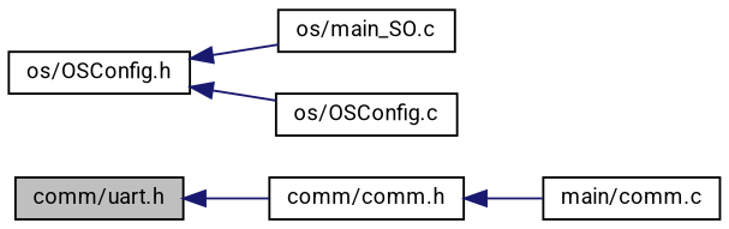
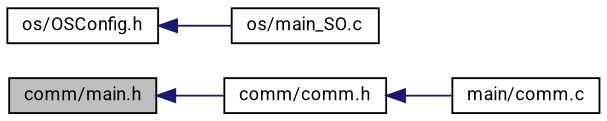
  digraph {
    fontname=Roboto
    rankdir=LR
    node [color=black fillcolor=white fontname=Roboto fontsize=10 shape=record style=filled]
    edge [color=midnightblue dir=back fontname=Roboto fontsize=10 labelfontname=Helvetica labelfontsize=10 style=solid]
-   n1 [fillcolor=grey75 fontcolor=black height=0.2 label="comm/uart.h" width=0.4]
+   n1 [fillcolor=grey75 fontcolor=black height=0.2 label="comm/main.h" width=0.4]
    n2 [height=0.2 label="comm/comm.h" width=0.4]
    n3 [height=0.2 label="main/comm.c" width=0.4]
    n4 [height=0.2 label="os/OSConfig.h" width=0.4]
    n5 [height=0.2 label="os/main_SO.c" width=0.4]
-   n6 [height=0.2 label="os/OSConfig.c" width=0.4]
    n1 -> n2
    n2 -> n3
    n4 -> n5
-   n4 -> n6
  }
